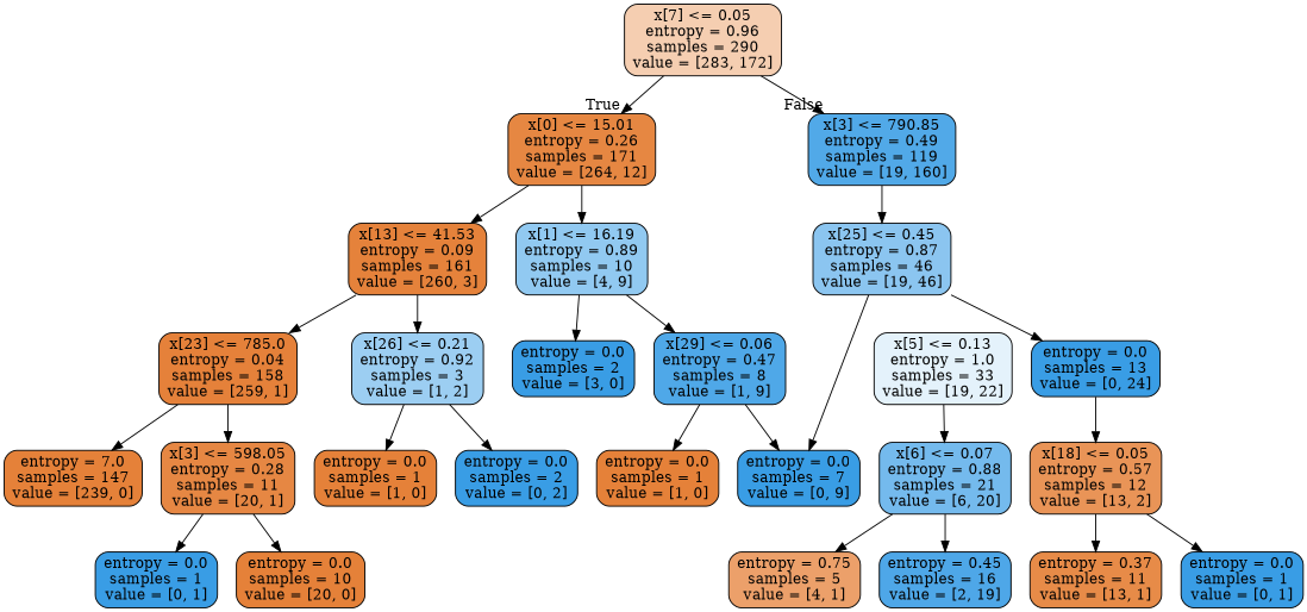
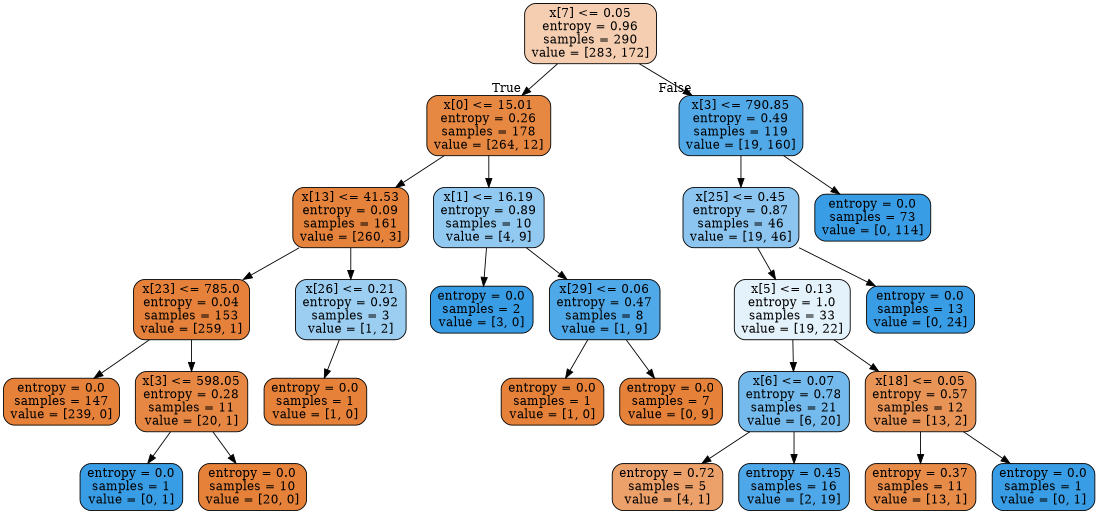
  digraph {
    fontname="DejaVu Serif"
    node [color=black fillcolor="#399de5" fontname="DejaVu Serif" shape=box style="filled, rounded"]
    edge [fontname="DejaVu Serif"]
    n1 [fillcolor="#f5ceb1" label="x[7] <= 0.05\nentropy = 0.96\nsamples = 290\nvalue = [283, 172]"]
-   n2 [fillcolor="#e68742" label="x[0] <= 15.01\nentropy = 0.26\nsamples = 171\nvalue = [264, 12]"]
+   n2 [fillcolor="#e68742" label="x[0] <= 15.01\nentropy = 0.26\nsamples = 178\nvalue = [264, 12]"]
    n3 [fillcolor="#51a9e8" label="x[3] <= 790.85\nentropy = 0.49\nsamples = 119\nvalue = [19, 160]"]
    n4 [fillcolor="#e5823b" label="x[13] <= 41.53\nentropy = 0.09\nsamples = 161\nvalue = [260, 3]"]
    n5 [fillcolor="#91c9f1" label="x[1] <= 16.19\nentropy = 0.89\nsamples = 10\nvalue = [4, 9]"]
    n6 [fillcolor="#8bc5f0" label="x[25] <= 0.45\nentropy = 0.87\nsamples = 46\nvalue = [19, 46]"]
-   n8 [fillcolor="#e5813a" label="x[23] <= 785.0\nentropy = 0.04\nsamples = 158\nvalue = [259, 1]"]
+   n7 [label="entropy = 0.0\nsamples = 73\nvalue = [0, 114]"]
+   n8 [fillcolor="#e5813a" label="x[23] <= 785.0\nentropy = 0.04\nsamples = 153\nvalue = [259, 1]"]
    n9 [fillcolor="#9ccef2" label="x[26] <= 0.21\nentropy = 0.92\nsamples = 3\nvalue = [1, 2]"]
    n10 [label="entropy = 0.0\nsamples = 2\nvalue = [3, 0]"]
    n11 [fillcolor="#4fa8e8" label="x[29] <= 0.06\nentropy = 0.47\nsamples = 8\nvalue = [1, 9]"]
-   n12 [fillcolor="#e58139" label="entropy = 7.0\nsamples = 147\nvalue = [239, 0]"]
+   n12 [fillcolor="#e58139" label="entropy = 0.0\nsamples = 147\nvalue = [239, 0]"]
    n13 [fillcolor="#e68743" label="x[3] <= 598.05\nentropy = 0.28\nsamples = 11\nvalue = [20, 1]"]
    n14 [fillcolor="#e58139" label="entropy = 0.0\nsamples = 1\nvalue = [1, 0]"]
-   n15 [label="entropy = 0.0\nsamples = 2\nvalue = [0, 2]"]
    n16 [label="entropy = 0.0\nsamples = 1\nvalue = [0, 1]"]
    n17 [fillcolor="#e58139" label="entropy = 0.0\nsamples = 10\nvalue = [20, 0]"]
    n18 [fillcolor="#e58139" label="entropy = 0.0\nsamples = 1\nvalue = [1, 0]"]
-   n19 [label="entropy = 0.0\nsamples = 7\nvalue = [0, 9]"]
+   n19 [fillcolor="#e58139" label="entropy = 0.0\nsamples = 7\nvalue = [0, 9]"]
    n20 [fillcolor="#e4f2fb" label="x[5] <= 0.13\nentropy = 1.0\nsamples = 33\nvalue = [19, 22]"]
    n21 [label="entropy = 0.0\nsamples = 13\nvalue = [0, 24]"]
-   n22 [fillcolor="#74baed" label="x[6] <= 0.07\nentropy = 0.88\nsamples = 21\nvalue = [6, 20]"]
+   n22 [fillcolor="#74baed" label="x[6] <= 0.07\nentropy = 0.78\nsamples = 21\nvalue = [6, 20]"]
    n23 [fillcolor="#e99457" label="x[18] <= 0.05\nentropy = 0.57\nsamples = 12\nvalue = [13, 2]"]
-   n24 [fillcolor="#eca06a" label="entropy = 0.75\nsamples = 5\nvalue = [4, 1]"]
+   n24 [fillcolor="#eca06a" label="entropy = 0.72\nsamples = 5\nvalue = [4, 1]"]
    n25 [fillcolor="#4ea7e8" label="entropy = 0.45\nsamples = 16\nvalue = [2, 19]"]
    n26 [fillcolor="#e78b48" label="entropy = 0.37\nsamples = 11\nvalue = [13, 1]"]
    n27 [label="entropy = 0.0\nsamples = 1\nvalue = [0, 1]"]
    n1 -> n2 [headlabel=True labelangle=45 labeldistance=2.5]
    n1 -> n3 [headlabel=False labelangle=-45 labeldistance=2.5]
    n2 -> n4
    n2 -> n5
    n3 -> n6
+   n3 -> n7
    n4 -> n8
    n4 -> n9
    n5 -> n10
    n5 -> n11
-   n6 -> n19
+   n6 -> n20
    n6 -> n21
    n8 -> n12
    n8 -> n13
    n9 -> n14
-   n9 -> n15
    n11 -> n18
    n11 -> n19
    n13 -> n16
    n13 -> n17
    n20 -> n22
-   n21 -> n23
+   n20 -> n23
    n22 -> n24
    n22 -> n25
    n23 -> n26
    n23 -> n27
  }
